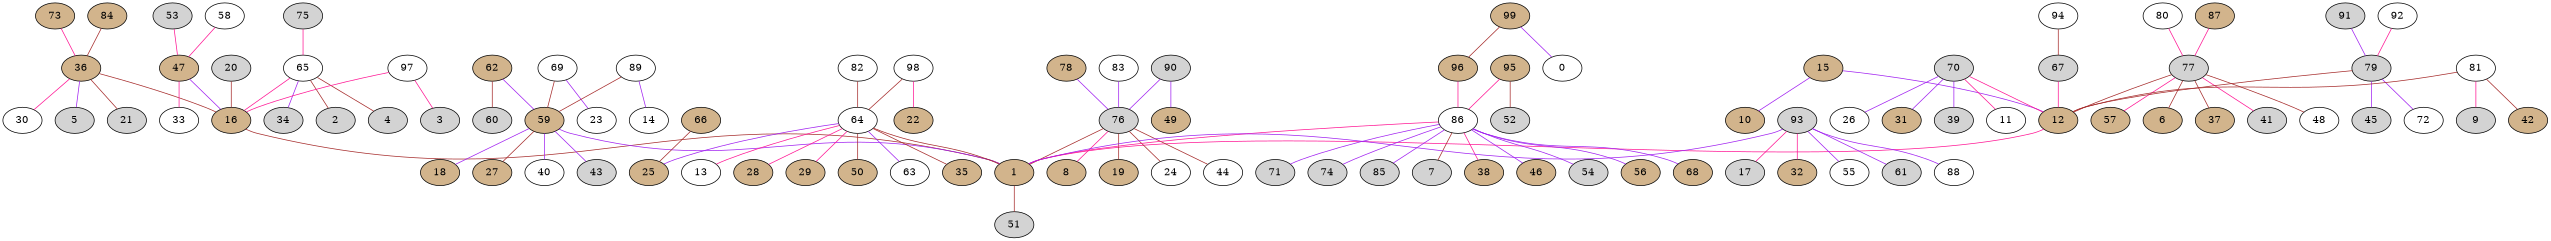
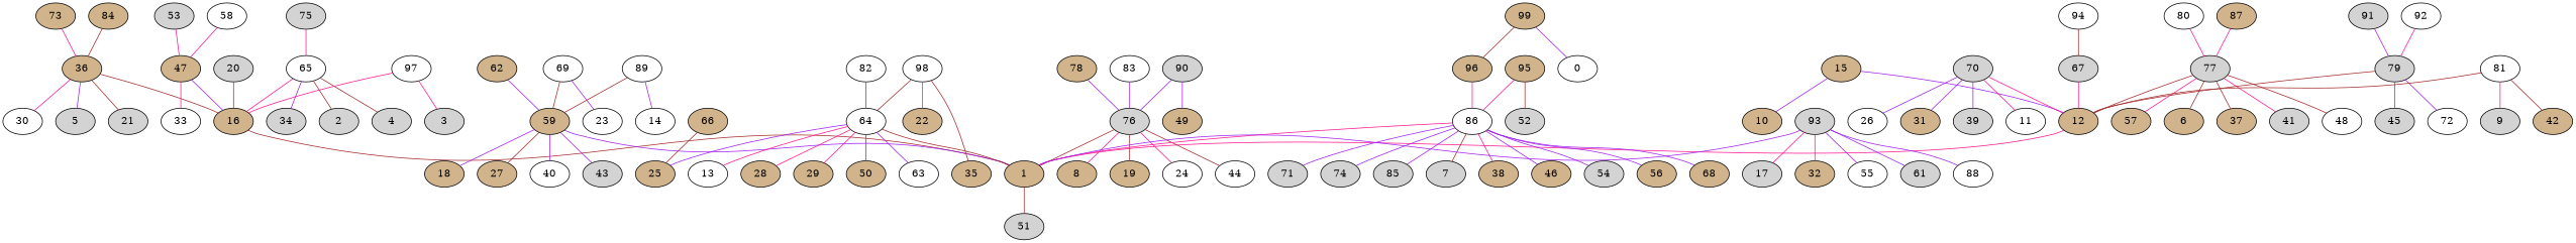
  graph {
    node [fillcolor=tan style=filled]
    edge [color=purple]
    12
    1
    51 [fillcolor=lightgrey]
    16
    59
    18
    27
    40 [fillcolor=white]
    43 [fillcolor=lightgrey]
    64 [fillcolor=white]
    13 [fillcolor=white]
    25
    28
    29
    50
    63 [fillcolor=white]
    76 [fillcolor=lightgrey]
    8
    19
    24 [fillcolor=white]
    44 [fillcolor=white]
    86 [fillcolor=white]
    7 [fillcolor=lightgrey]
    38
    46
    54 [fillcolor=lightgrey]
    56
    68
    71 [fillcolor=lightgrey]
    74 [fillcolor=lightgrey]
    85 [fillcolor=lightgrey]
    93 [fillcolor=lightgrey]
    17 [fillcolor=lightgrey]
    32
    55 [fillcolor=white]
    61 [fillcolor=lightgrey]
    88 [fillcolor=white]
    95
    52 [fillcolor=lightgrey]
    96
    99
    0 [fillcolor=white]
    78
    83 [fillcolor=white]
    90 [fillcolor=lightgrey]
    49
    82 [fillcolor=white]
    98 [fillcolor=white]
    22
    35
    62
-   60 [fillcolor=lightgrey]
    69 [fillcolor=white]
    23 [fillcolor=white]
    89 [fillcolor=white]
    14 [fillcolor=white]
    20 [fillcolor=lightgrey]
    36
    5 [fillcolor=lightgrey]
    21 [fillcolor=lightgrey]
    30 [fillcolor=white]
    47
    33 [fillcolor=white]
    65 [fillcolor=white]
    2 [fillcolor=lightgrey]
    4 [fillcolor=lightgrey]
    34 [fillcolor=lightgrey]
    97 [fillcolor=white]
    3 [fillcolor=lightgrey]
    15
    10
    67 [fillcolor=lightgrey]
    70 [fillcolor=lightgrey]
    11 [fillcolor=white]
    26 [fillcolor=white]
    31
    39 [fillcolor=lightgrey]
    77 [fillcolor=lightgrey]
    6
    37
    41 [fillcolor=lightgrey]
    48 [fillcolor=white]
    57
    79 [fillcolor=lightgrey]
    45 [fillcolor=lightgrey]
    72 [fillcolor=white]
    81 [fillcolor=white]
    9 [fillcolor=lightgrey]
    42
    91 [fillcolor=lightgrey]
    92 [fillcolor=white]
    80 [fillcolor=white]
    87
    94 [fillcolor=white]
    75 [fillcolor=lightgrey]
    53 [fillcolor=lightgrey]
    58 [fillcolor=white]
    73
    84
    66
    12 -- 1 [color=deeppink]
    1 -- 51 [color=brown]
    16 -- 1 [color=brown]
    59 -- 1
    59 -- 18
    59 -- 27 [color=brown]
    59 -- 40
    59 -- 43
    64 -- 1 [color=brown]
    64 -- 13 [color=deeppink]
    64 -- 25
    64 -- 28 [color=deeppink]
    64 -- 29 [color=deeppink]
    64 -- 50 [color=brown]
    64 -- 63
    76 -- 1 [color=brown]
    76 -- 8 [color=deeppink]
    76 -- 19 [color=brown]
-   76 -- 24 [color=brown]
+   76 -- 24 [color=deeppink]
    76 -- 44 [color=brown]
    86 -- 1 [color=deeppink]
    86 -- 7 [color=brown]
    86 -- 38 [color=deeppink]
    86 -- 46
    86 -- 54
    86 -- 56
    86 -- 68
    86 -- 71
    86 -- 74
    86 -- 85
    93 -- 1
    93 -- 17 [color=deeppink]
    93 -- 32 [color=deeppink]
    93 -- 55
    93 -- 61
    93 -- 88
    95 -- 86 [color=deeppink]
    95 -- 52 [color=brown]
    96 -- 86 [color=deeppink]
    99 -- 96 [color=brown]
    99 -- 0
    78 -- 76
    83 -- 76
    90 -- 76
    90 -- 49
    82 -- 64 [color=brown]
    98 -- 64 [color=brown]
    98 -- 22 [color=deeppink]
-   64 -- 35 [color=brown]
+   98 -- 35 [color=brown]
    62 -- 59
-   62 -- 60 [color=brown]
    69 -- 59 [color=brown]
    69 -- 23
    89 -- 59 [color=brown]
    89 -- 14
    20 -- 16 [color=brown]
    36 -- 16 [color=brown]
    36 -- 5
    36 -- 21 [color=brown]
    36 -- 30 [color=deeppink]
    47 -- 16
    47 -- 33 [color=deeppink]
    65 -- 16 [color=deeppink]
    65 -- 2 [color=brown]
    65 -- 4 [color=brown]
    65 -- 34
    97 -- 16 [color=deeppink]
    97 -- 3 [color=deeppink]
    15 -- 12
    15 -- 10
    67 -- 12 [color=deeppink]
    70 -- 12 [color=deeppink]
    70 -- 11 [color=deeppink]
    70 -- 26
    70 -- 31
    70 -- 39
    77 -- 12 [color=brown]
    77 -- 6 [color=brown]
    77 -- 37 [color=brown]
    77 -- 41 [color=deeppink]
    77 -- 48 [color=brown]
    77 -- 57 [color=deeppink]
    79 -- 12 [color=brown]
    79 -- 45
    79 -- 72
    81 -- 12 [color=brown]
    81 -- 9 [color=deeppink]
    81 -- 42 [color=brown]
    91 -- 79
    92 -- 79 [color=deeppink]
    80 -- 77 [color=deeppink]
    87 -- 77 [color=deeppink]
    94 -- 67 [color=brown]
    75 -- 65 [color=deeppink]
    53 -- 47 [color=deeppink]
    58 -- 47 [color=deeppink]
    73 -- 36 [color=deeppink]
    84 -- 36 [color=brown]
    66 -- 25 [color=brown]
  }
